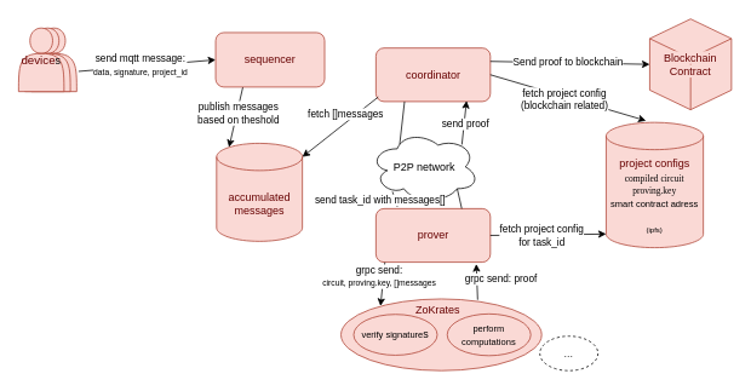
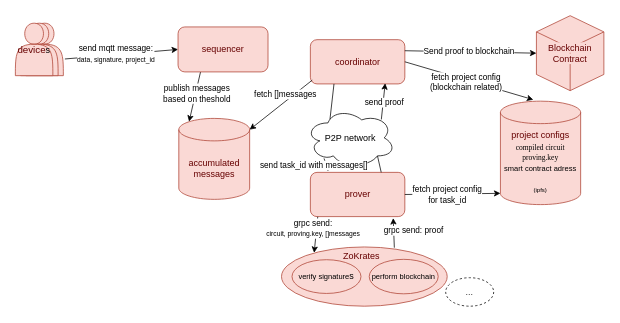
  <mxCell id="0" />
  <mxCell id="1" parent="0" />
  <mxCell id="2" value="" style="ellipse;whiteSpace=wrap;html=1;labelBackgroundColor=none;rounded=1;fillColor=#fad9d5;strokeColor=#ae4132;" parent="1" vertex="1"><mxGeometry x="375" y="328.5" width="221" height="79" as="geometry" /></mxCell>
  <mxCell id="3" value="" style="endArrow=classic;html=1;rounded=1;fontColor=default;labelBackgroundColor=none;entryX=0;entryY=0.5;entryDx=0;entryDy=0;exitX=1.041;exitY=0.682;exitDx=0;exitDy=0;exitPerimeter=0;" parent="1" source="28" target="31" edge="1"><mxGeometry width="50" height="50" relative="1" as="geometry"><mxPoint x="48" y="74.97" as="sourcePoint" /><mxPoint x="222.984" y="76.004" as="targetPoint" /></mxGeometry></mxCell>
  <mxCell id="4" value="&lt;div&gt;&lt;font face=&quot;Helvetica&quot;&gt;send mqtt message:&lt;/font&gt;&lt;/div&gt;&lt;div&gt;&lt;font style=&quot;font-size: 9px;&quot; face=&quot;Helvetica&quot;&gt;data, signature, project_id&lt;br&gt;&lt;/font&gt;&lt;/div&gt;" style="edgeLabel;html=1;align=center;verticalAlign=middle;resizable=0;points=[];" parent="3" vertex="1" connectable="0"><mxGeometry x="-0.105" y="2" relative="1" as="geometry"><mxPoint as="offset" /></mxGeometry></mxCell>
  <mxCell id="5" value="&lt;div&gt;&lt;font color=&quot;#660000&quot;&gt;coordinator&lt;/font&gt;&lt;/div&gt;" style="rounded=1;whiteSpace=wrap;html=1;labelBackgroundColor=none;fillColor=#fad9d5;strokeColor=#ae4132;" parent="1" vertex="1"><mxGeometry x="413.5" y="52" width="126" height="59" as="geometry" /></mxCell>
  <mxCell id="6" value="P2P network" style="ellipse;shape=cloud;whiteSpace=wrap;html=1;labelBackgroundColor=none;rounded=1;" parent="1" vertex="1"><mxGeometry x="407" y="143" width="120" height="80" as="geometry" /></mxCell>
  <mxCell id="7" value="&lt;font color=&quot;#660000&quot;&gt;prover&lt;/font&gt;" style="rounded=1;whiteSpace=wrap;html=1;labelBackgroundColor=none;fillColor=#fad9d5;strokeColor=#ae4132;" parent="1" vertex="1"><mxGeometry x="413.5" y="229" width="126" height="59" as="geometry" /></mxCell>
  <mxCell id="8" value="" style="endArrow=classic;html=1;rounded=1;entryX=0.19;entryY=-0.017;entryDx=0;entryDy=0;entryPerimeter=0;exitX=0.206;exitY=0.842;exitDx=0;exitDy=0;exitPerimeter=0;fontColor=default;labelBackgroundColor=none;" parent="1" source="6" target="7" edge="1"><mxGeometry width="50" height="50" relative="1" as="geometry"><mxPoint x="240" y="690" as="sourcePoint" /><mxPoint x="20" y="780" as="targetPoint" /></mxGeometry></mxCell>
  <mxCell id="9" value="send task_id with messages[] " style="edgeLabel;html=1;align=center;verticalAlign=middle;resizable=0;points=[];" parent="8" vertex="1" connectable="0"><mxGeometry x="-0.069" y="-3" relative="1" as="geometry"><mxPoint x="-14" as="offset" /></mxGeometry></mxCell>
  <mxCell id="10" value="" style="endArrow=classic;html=1;rounded=1;exitX=1;exitY=0.25;exitDx=0;exitDy=0;fontColor=default;labelBackgroundColor=none;strokeWidth=1;entryX=0;entryY=0.5;entryDx=0;entryDy=0;entryPerimeter=0;" parent="1" source="5" target="27" edge="1"><mxGeometry width="50" height="50" relative="1" as="geometry"><mxPoint x="650" y="980" as="sourcePoint" /><mxPoint x="121.5" y="174.5" as="targetPoint" /></mxGeometry></mxCell>
  <mxCell id="11" value="&lt;div&gt;&lt;br&gt;&lt;/div&gt;" style="edgeLabel;html=1;align=center;verticalAlign=middle;resizable=0;points=[];labelBackgroundColor=none;rounded=1;" parent="10" vertex="1" connectable="0"><mxGeometry x="-0.012" y="-1" relative="1" as="geometry"><mxPoint x="-4" y="-16" as="offset" /></mxGeometry></mxCell>
  <mxCell id="12" value="&lt;div&gt;Send proof to blockchain&lt;/div&gt;" style="edgeLabel;html=1;align=center;verticalAlign=middle;resizable=0;points=[];" parent="10" vertex="1" connectable="0"><mxGeometry x="-0.028" y="1" relative="1" as="geometry"><mxPoint as="offset" /></mxGeometry></mxCell>
  <mxCell id="13" value="" style="endArrow=classic;html=1;rounded=1;fontColor=default;labelBackgroundColor=none;exitX=0.078;exitY=1.003;exitDx=0;exitDy=0;entryX=0.197;entryY=0.099;entryDx=0;entryDy=0;entryPerimeter=0;exitPerimeter=0;" parent="1" source="7" target="2" edge="1"><mxGeometry width="50" height="50" relative="1" as="geometry"><mxPoint x="-2" y="798.14" as="sourcePoint" /><mxPoint x="267.505" y="490.842" as="targetPoint" /></mxGeometry></mxCell>
  <mxCell id="14" value="&lt;div&gt;grpc send:&lt;br&gt;&lt;/div&gt;&lt;font style=&quot;font-size: 9px;&quot;&gt;circuit, proving.key, []messages&lt;/font&gt;" style="edgeLabel;html=1;align=center;verticalAlign=middle;resizable=0;points=[];" parent="13" vertex="1" connectable="0"><mxGeometry x="-0.033" y="-3" relative="1" as="geometry"><mxPoint x="-2" y="-7" as="offset" /></mxGeometry></mxCell>
  <mxCell id="15" value="&lt;div&gt;&lt;font color=&quot;#660000&quot; style=&quot;font-size: 12px;&quot; face=&quot;Helvetica&quot;&gt;project configs&lt;/font&gt;&lt;/div&gt;&lt;div&gt;&lt;font style=&quot;font-size: 10px;&quot; face=&quot;DFGghioapLaS5mhI9reb&quot;&gt;compiled circuit&lt;/font&gt;&lt;/div&gt;&lt;div&gt;&lt;font style=&quot;font-size: 10px;&quot; face=&quot;DFGghioapLaS5mhI9reb&quot;&gt;proving.key&lt;/font&gt;&lt;/div&gt;&lt;div&gt;&lt;font style=&quot;font-size: 10px;&quot; face=&quot;Helvetica&quot;&gt;smart contract adress&lt;/font&gt;&lt;br&gt;&lt;/div&gt;&lt;div&gt;&lt;br&gt;&lt;/div&gt;&lt;div&gt;&lt;font style=&quot;font-size: 8px;&quot;&gt;(ipfs)&lt;/font&gt;&lt;br&gt;&lt;/div&gt;" style="shape=cylinder3;whiteSpace=wrap;html=1;boundedLbl=1;backgroundOutline=1;size=15;labelBackgroundColor=none;rounded=1;fillColor=#fad9d5;strokeColor=#ae4132;" parent="1" vertex="1"><mxGeometry x="667" y="134" width="107" height="138" as="geometry" /></mxCell>
  <mxCell id="16" value="&lt;font color=&quot;#660000&quot;&gt;accumulated messages&lt;/font&gt;" style="shape=cylinder3;whiteSpace=wrap;html=1;boundedLbl=1;backgroundOutline=1;size=15;labelBackgroundColor=none;rounded=1;fillColor=#fad9d5;strokeColor=#ae4132;" parent="1" vertex="1"><mxGeometry x="238" y="157" width="94.5" height="108" as="geometry" /></mxCell>
  <mxCell id="17" value="" style="endArrow=classic;html=1;rounded=1;entryX=0.41;entryY=-0.014;entryDx=0;entryDy=0;exitX=1;exitY=0.5;exitDx=0;exitDy=0;fontColor=default;labelBackgroundColor=none;entryPerimeter=0;" parent="1" source="5" target="15" edge="1"><mxGeometry width="50" height="50" relative="1" as="geometry"><mxPoint x="293" y="336.5" as="sourcePoint" /><mxPoint x="441" y="249" as="targetPoint" /></mxGeometry></mxCell>
  <mxCell id="18" value="&lt;div&gt;fetch project config&lt;/div&gt;&lt;div&gt;(blockchain related)&lt;br&gt;&lt;/div&gt;" style="edgeLabel;html=1;align=center;verticalAlign=middle;resizable=0;points=[];" parent="17" vertex="1" connectable="0"><mxGeometry x="-0.152" y="2" relative="1" as="geometry"><mxPoint x="8" y="7" as="offset" /></mxGeometry></mxCell>
  <mxCell id="19" value="" style="endArrow=classic;html=1;rounded=1;fontColor=default;labelBackgroundColor=none;entryX=1;entryY=0;entryDx=0;entryDy=15;entryPerimeter=0;" parent="1" target="16" edge="1"><mxGeometry width="50" height="50" relative="1" as="geometry"><mxPoint x="416" y="106" as="sourcePoint" /><mxPoint x="557" y="135" as="targetPoint" /></mxGeometry></mxCell>
  <mxCell id="20" value="fetch []messages" style="edgeLabel;html=1;align=center;verticalAlign=middle;resizable=0;points=[];" parent="19" vertex="1" connectable="0"><mxGeometry x="-0.159" y="-3" relative="1" as="geometry"><mxPoint x="1" y="-7" as="offset" /></mxGeometry></mxCell>
  <mxCell id="21" value="" style="endArrow=classic;html=1;rounded=1;fontColor=default;labelBackgroundColor=none;exitX=0.25;exitY=1;exitDx=0;exitDy=0;strokeWidth=1;entryX=0.145;entryY=0;entryDx=0;entryDy=4.35;entryPerimeter=0;" parent="1" source="31" target="16" edge="1"><mxGeometry width="50" height="50" relative="1" as="geometry"><mxPoint x="351" y="84.5" as="sourcePoint" /><mxPoint x="643" y="106" as="targetPoint" /></mxGeometry></mxCell>
  <mxCell id="22" value="&lt;div&gt;publish messages&lt;/div&gt;&lt;div&gt;based on theshold&lt;br&gt;&lt;/div&gt;" style="edgeLabel;html=1;align=center;verticalAlign=middle;resizable=0;points=[];" parent="21" vertex="1" connectable="0"><mxGeometry x="-0.145" y="1" relative="1" as="geometry"><mxPoint as="offset" /></mxGeometry></mxCell>
  <mxCell id="23" value="" style="endArrow=classic;html=1;rounded=0;exitX=0.681;exitY=0.012;exitDx=0;exitDy=0;exitPerimeter=0;" parent="1" source="2" edge="1"><mxGeometry width="50" height="50" relative="1" as="geometry"><mxPoint x="524" y="330" as="sourcePoint" /><mxPoint x="524" y="290" as="targetPoint" /></mxGeometry></mxCell>
  <mxCell id="24" value="grpc send: proof" style="edgeLabel;html=1;align=center;verticalAlign=middle;resizable=0;points=[];" parent="23" vertex="1" connectable="0"><mxGeometry x="0.116" y="-3" relative="1" as="geometry"><mxPoint x="23" y="-1" as="offset" /></mxGeometry></mxCell>
  <mxCell id="25" value="" style="endArrow=classic;html=1;rounded=0;exitX=0.843;exitY=0.193;exitDx=0;exitDy=0;exitPerimeter=0;entryX=0.792;entryY=0.986;entryDx=0;entryDy=0;entryPerimeter=0;" parent="1" source="6" target="5" edge="1"><mxGeometry width="50" height="50" relative="1" as="geometry"><mxPoint x="386" y="330" as="sourcePoint" /><mxPoint x="378" y="209" as="targetPoint" /></mxGeometry></mxCell>
  <mxCell id="26" value="&lt;div&gt;send proof&lt;/div&gt;" style="edgeLabel;html=1;align=center;verticalAlign=middle;resizable=0;points=[];" parent="25" vertex="1" connectable="0"><mxGeometry x="0.219" relative="1" as="geometry"><mxPoint y="7" as="offset" /></mxGeometry></mxCell>
  <mxCell id="27" value="&lt;div&gt;&lt;font style=&quot;background-color: rgb(250, 217, 213);&quot; color=&quot;#660000&quot;&gt;Blockchain&lt;br&gt;&lt;/font&gt;&lt;/div&gt;&lt;div&gt;&lt;font style=&quot;background-color: rgb(250, 217, 213);&quot; color=&quot;#660000&quot;&gt;Contract&lt;/font&gt;&lt;/div&gt;" style="html=1;whiteSpace=wrap;shape=isoCube2;backgroundOutline=1;isoAngle=15;fillColor=#fad9d5;strokeColor=#ae4132;" parent="1" vertex="1"><mxGeometry x="715" y="20" width="90" height="100" as="geometry" /></mxCell>
  <mxCell id="28" value="" style="shape=actor;whiteSpace=wrap;html=1;fillColor=#fad9d5;strokeColor=#ae4132;" parent="1" vertex="1"><mxGeometry x="34" y="30" width="50" height="70" as="geometry" /></mxCell>
  <mxCell id="29" value="" style="endArrow=none;html=1;rounded=0;entryX=0.8;entryY=0.8;entryDx=0;entryDy=0;entryPerimeter=0;exitX=0.75;exitY=0;exitDx=0;exitDy=0;" parent="1" source="7" target="6" edge="1"><mxGeometry width="50" height="50" relative="1" as="geometry"><mxPoint x="296" y="398" as="sourcePoint" /><mxPoint x="346" y="348" as="targetPoint" /></mxGeometry></mxCell>
  <mxCell id="30" value="" style="endArrow=none;html=1;rounded=0;entryX=0.25;entryY=1;entryDx=0;entryDy=0;exitX=0.272;exitY=0.188;exitDx=0;exitDy=0;exitPerimeter=0;" parent="1" source="6" target="5" edge="1"><mxGeometry width="50" height="50" relative="1" as="geometry"><mxPoint x="296" y="398" as="sourcePoint" /><mxPoint x="346" y="348" as="targetPoint" /></mxGeometry></mxCell>
  <mxCell id="31" value="&lt;div&gt;&lt;font color=&quot;#660000&quot;&gt;sequencer&lt;/font&gt;&lt;/div&gt;" style="rounded=1;whiteSpace=wrap;html=1;fillColor=#fad9d5;strokeColor=#ae4132;" parent="1" vertex="1"><mxGeometry x="237" y="35" width="120" height="60" as="geometry" /></mxCell>
  <mxCell id="32" value="..." style="ellipse;whiteSpace=wrap;html=1;labelBackgroundColor=none;rounded=1;fillColor=none;fontColor=#333333;strokeColor=default;dashed=1;" parent="1" vertex="1"><mxGeometry x="594" y="369.5" width="64" height="38" as="geometry" /></mxCell>
  <mxCell id="33" value="" style="endArrow=classic;html=1;rounded=1;exitX=1;exitY=0.5;exitDx=0;exitDy=0;fontColor=default;labelBackgroundColor=none;entryX=0;entryY=1;entryDx=0;entryDy=-15;entryPerimeter=0;" parent="1" source="7" target="15" edge="1"><mxGeometry width="50" height="50" relative="1" as="geometry"><mxPoint x="570" y="820" as="sourcePoint" /><mxPoint x="478" y="609.5" as="targetPoint" /></mxGeometry></mxCell>
  <mxCell id="34" value="&lt;div&gt;fetch project config&lt;/div&gt;&lt;div&gt;for task_id&lt;br&gt;&lt;/div&gt;" style="edgeLabel;html=1;align=center;verticalAlign=middle;resizable=0;points=[];" parent="33" vertex="1" connectable="0"><mxGeometry x="-0.209" y="-1" relative="1" as="geometry"><mxPoint x="6" as="offset" /></mxGeometry></mxCell>
  <mxCell id="35" value="&lt;font style=&quot;font-size: 10px;&quot;&gt;verify signature&lt;/font&gt;s" style="ellipse;whiteSpace=wrap;html=1;labelBackgroundColor=none;rounded=1;fillColor=#fad9d5;strokeColor=#ae4132;" vertex="1" parent="1"><mxGeometry x="389" y="345.5" width="92" height="45" as="geometry" /></mxCell>
  <mxCell id="36" value="&lt;font color=&quot;#660000&quot;&gt;ZoKrates&lt;/font&gt;" style="rounded=0;whiteSpace=wrap;html=1;fillColor=none;glass=0;strokeColor=none;" vertex="1" parent="1"><mxGeometry x="455" y="328.5" width="54" height="24" as="geometry" /></mxCell>
- <mxCell id="37" value="&lt;font style=&quot;font-size: 10px;&quot;&gt;perform computations&lt;/font&gt;" style="ellipse;whiteSpace=wrap;html=1;labelBackgroundColor=none;rounded=1;fillColor=#fad9d5;strokeColor=#ae4132;" vertex="1" parent="1"><mxGeometry x="492" y="345" width="92" height="46" as="geometry" /></mxCell>
+ <mxCell id="37" value="&lt;font style=&quot;font-size: 10px;&quot;&gt;perform blockchain&lt;/font&gt;" style="ellipse;whiteSpace=wrap;html=1;labelBackgroundColor=none;rounded=1;fillColor=#fad9d5;strokeColor=#ae4132;" vertex="1" parent="1"><mxGeometry x="492" y="345" width="92" height="46" as="geometry" /></mxCell>
  <mxCell id="38" value="" style="shape=actor;whiteSpace=wrap;html=1;fillColor=#fad9d5;strokeColor=#ae4132;" vertex="1" parent="1"><mxGeometry x="27" y="30" width="50" height="70" as="geometry" /></mxCell>
  <mxCell id="39" value="&lt;font color=&quot;#660000&quot; style=&quot;font-size: 13px;&quot;&gt;device&lt;/font&gt;s" style="shape=actor;whiteSpace=wrap;html=1;fillColor=#fad9d5;strokeColor=#ae4132;" vertex="1" parent="1"><mxGeometry x="20" y="30" width="50" height="70" as="geometry" /></mxCell>
